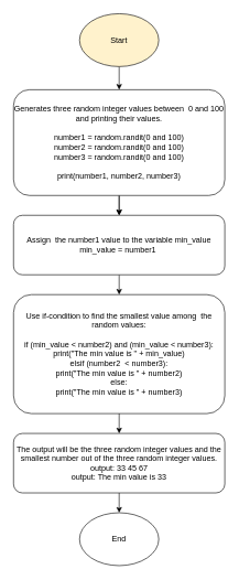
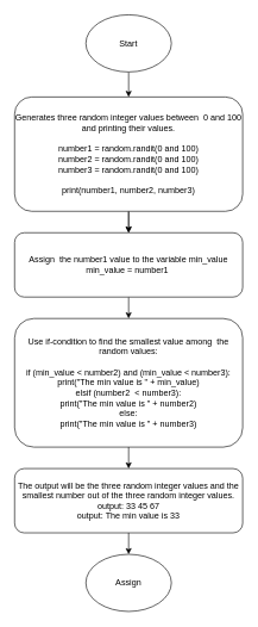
  <mxCell id="0" />
  <mxCell id="1" parent="0" />
  <mxCell id="2" style="edgeStyle=none;html=1;entryX=0.5;entryY=0;entryDx=0;entryDy=0;" edge="1" parent="1" source="4" target="6"><mxGeometry relative="1" as="geometry" /></mxCell>
  <mxCell id="3" value="" style="edgeStyle=none;html=1;" edge="1" parent="1" source="4" target="6"><mxGeometry relative="1" as="geometry" /></mxCell>
  <mxCell id="4" value="Generates three random integer values between&amp;nbsp; 0 and 100 and printing their values.&lt;br&gt;&lt;br&gt;number1 = random.randit(0 and 100)&lt;br&gt;number2 = random.randit(0 and 100)&lt;br&gt;number3 = random.randit(0 and 100)&lt;br&gt;&lt;br&gt;print(number1, number2, number3)&lt;br&gt;" style="rounded=1;whiteSpace=wrap;html=1;fontColor=#000000;" vertex="1" parent="1"><mxGeometry x="20" y="135" width="320" height="160" as="geometry" /></mxCell>
  <mxCell id="5" style="edgeStyle=none;html=1;" edge="1" parent="1" source="6"><mxGeometry relative="1" as="geometry"><mxPoint x="180" y="445" as="targetPoint" /></mxGeometry></mxCell>
  <mxCell id="6" value="Assign&amp;nbsp; the number1 value to the variable min_value&lt;br&gt;min_value = number1&amp;nbsp;" style="rounded=1;whiteSpace=wrap;html=1;fontColor=#000000;" vertex="1" parent="1"><mxGeometry x="20" y="325" width="320" height="90" as="geometry" /></mxCell>
  <mxCell id="7" style="edgeStyle=none;html=1;exitX=0.5;exitY=1;exitDx=0;exitDy=0;" edge="1" parent="1" source="9"><mxGeometry relative="1" as="geometry"><mxPoint x="180" y="565" as="targetPoint" /></mxGeometry></mxCell>
  <mxCell id="8" style="edgeStyle=none;html=1;" edge="1" parent="1" source="9"><mxGeometry relative="1" as="geometry"><mxPoint x="180" y="655" as="targetPoint" /></mxGeometry></mxCell>
  <mxCell id="9" value="Use if-condition to find the smallest value among&amp;nbsp; the random values:&lt;br&gt;&lt;br&gt;if (min_value &amp;lt; number2) and (min_value &amp;lt; number3):&lt;br&gt;print(&quot;The min value is &quot; + min_value)&lt;br&gt;elsif (number2&amp;nbsp; &amp;lt; number3):&lt;br&gt;print(&quot;The min value is &quot; + number2)&lt;br&gt;else:&lt;br&gt;print(&quot;The min value is &quot; + number3)" style="rounded=1;whiteSpace=wrap;html=1;fontColor=#000000;" vertex="1" parent="1"><mxGeometry x="20" y="445" width="320" height="180" as="geometry" /></mxCell>
  <mxCell id="10" style="edgeStyle=none;html=1;" edge="1" parent="1"><mxGeometry relative="1" as="geometry"><mxPoint x="180" y="775" as="targetPoint" /><mxPoint x="180" y="745" as="sourcePoint" /></mxGeometry></mxCell>
  <mxCell id="11" value="Text" style="text;html=1;align=center;verticalAlign=middle;resizable=0;points=[];autosize=1;strokeColor=none;fillColor=none;" vertex="1" parent="1"><mxGeometry x="155" y="70" width="50" height="30" as="geometry" /></mxCell>
  <mxCell id="12" style="edgeStyle=none;html=1;entryX=0.5;entryY=0;entryDx=0;entryDy=0;" edge="1" parent="1" source="13" target="4"><mxGeometry relative="1" as="geometry" /></mxCell>
- <mxCell id="13" value="Start" style="ellipse;whiteSpace=wrap;html=1;fontColor=#000000;fillColor=#fff2cc;" vertex="1" parent="1"><mxGeometry x="120" y="20" width="120" height="80" as="geometry" /></mxCell>
- <mxCell id="14" value="End" style="ellipse;whiteSpace=wrap;html=1;fontColor=#000000;" vertex="1" parent="1"><mxGeometry x="120" y="775" width="120" height="80" as="geometry" /></mxCell>
+ <mxCell id="13" value="Start" style="ellipse;whiteSpace=wrap;html=1;fontColor=#000000;" vertex="1" parent="1"><mxGeometry x="120" y="20" width="120" height="80" as="geometry" /></mxCell>
+ <mxCell id="14" value="Assign" style="ellipse;whiteSpace=wrap;html=1;fontColor=#000000;" vertex="1" parent="1"><mxGeometry x="120" y="775" width="120" height="80" as="geometry" /></mxCell>
  <mxCell id="15" value="The output will be the three random integer values and the smallest number out of the three random integer values.&lt;br&gt;output: 33 45 67&lt;br&gt;output: The min value is 33" style="rounded=1;whiteSpace=wrap;html=1;labelBackgroundColor=none;fontColor=#000000;fillColor=default;gradientColor=none;gradientDirection=north;" vertex="1" parent="1"><mxGeometry x="20" y="655" width="320" height="90" as="geometry" /></mxCell>
